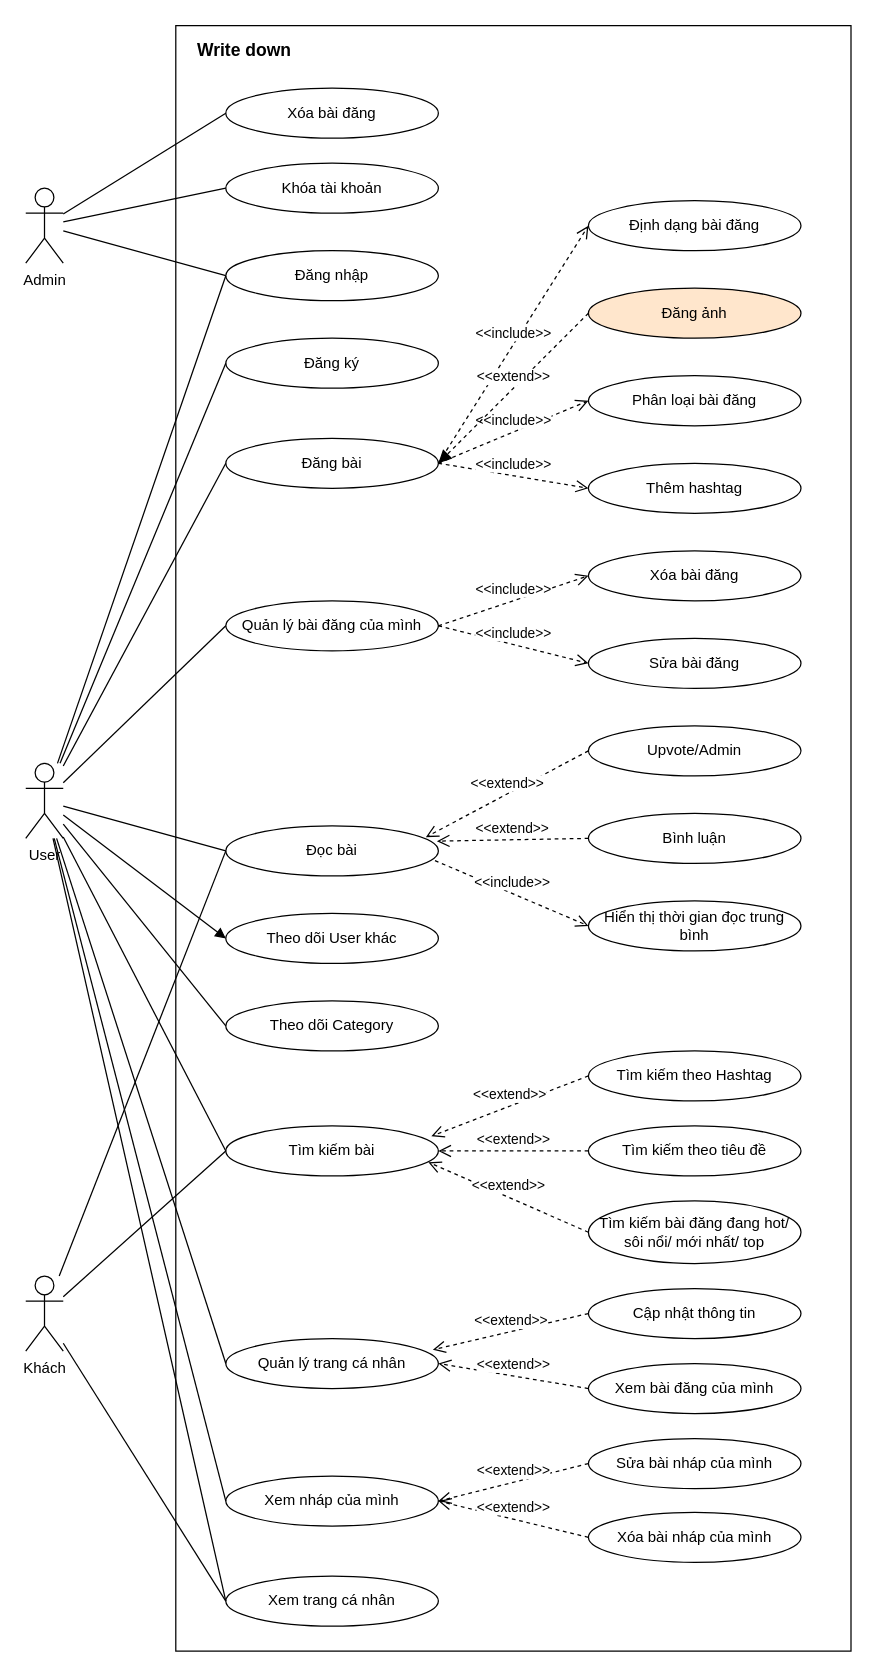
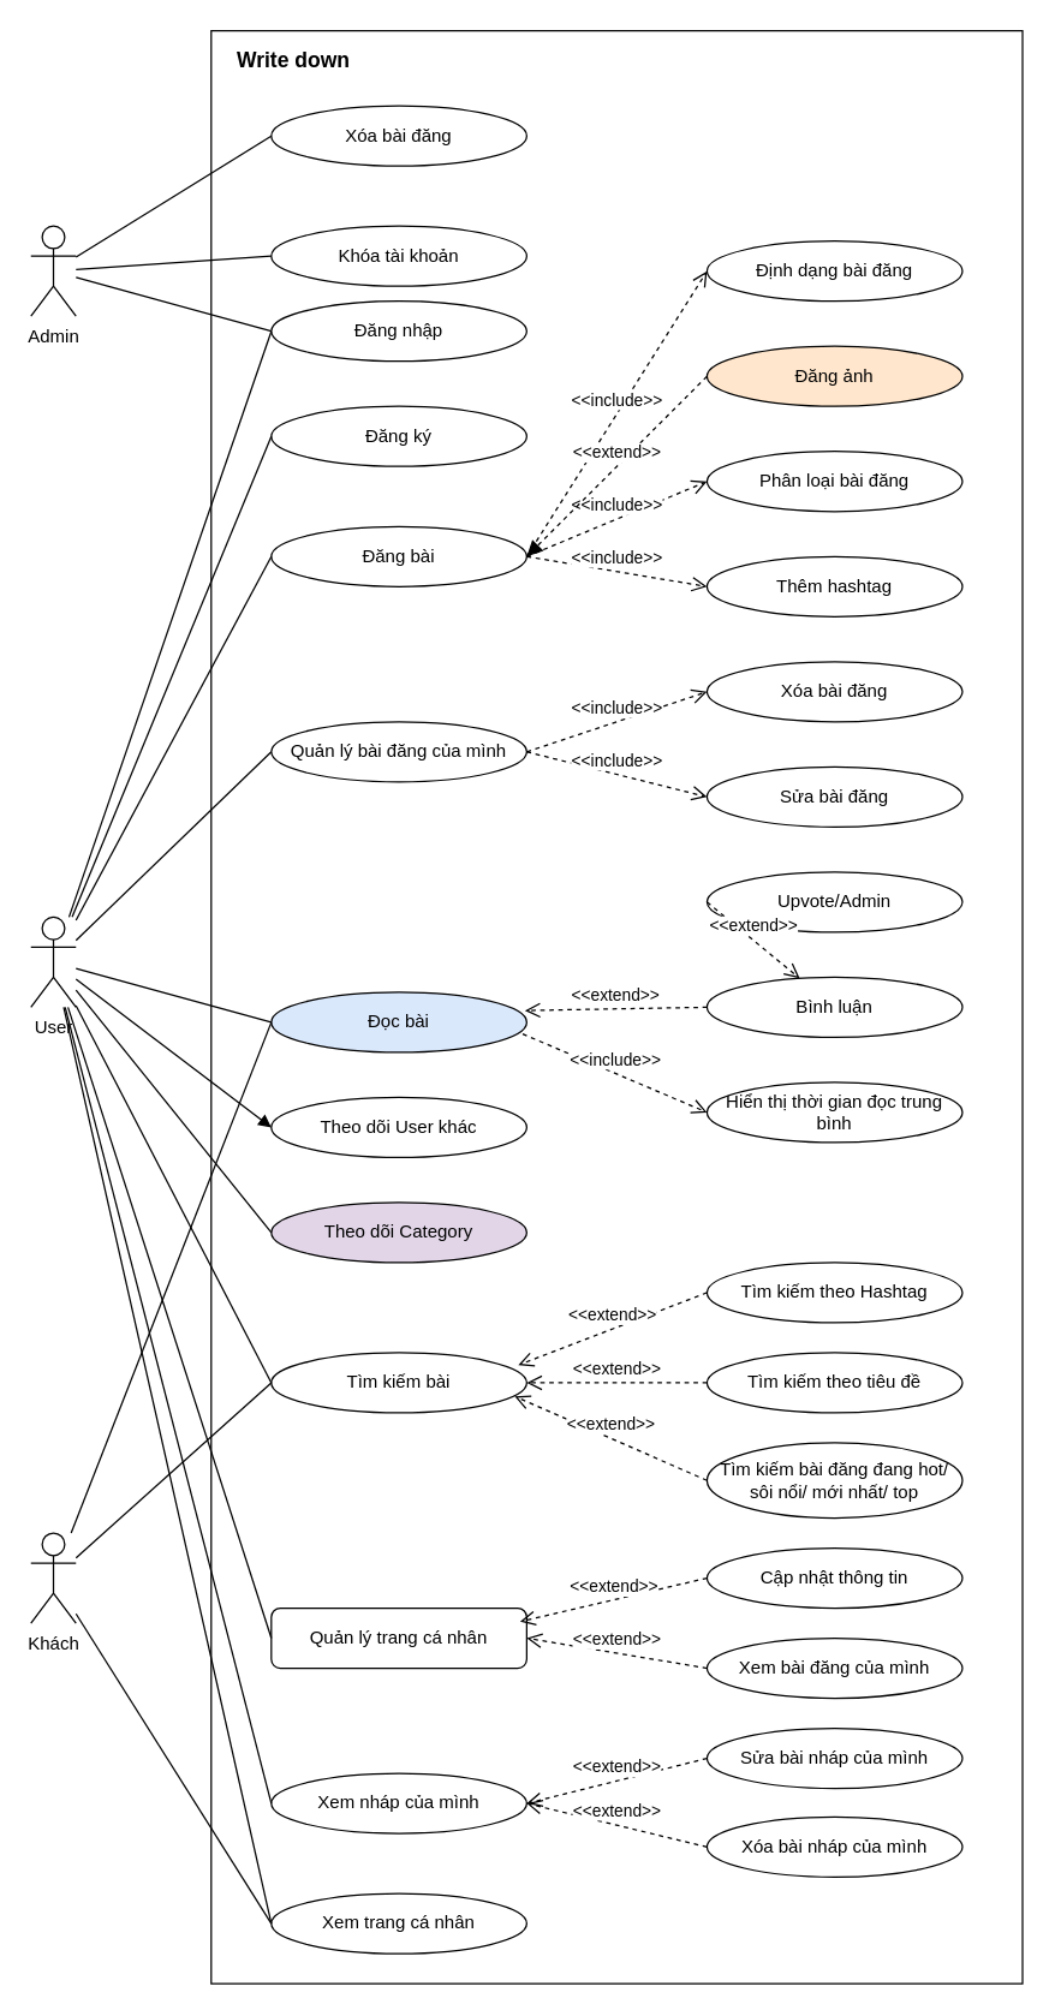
  <mxCell id="0" />
  <mxCell id="1" parent="0" />
  <mxCell id="2" value="" style="rounded=0;whiteSpace=wrap;html=1;" parent="1" vertex="1"><mxGeometry x="140" y="20" width="540" height="1300" as="geometry" /></mxCell>
  <mxCell id="3" value="Admin" style="shape=umlActor;verticalLabelPosition=bottom;verticalAlign=top;html=1;outlineConnect=0;" parent="1" vertex="1"><mxGeometry x="20" y="150" width="30" height="60" as="geometry" /></mxCell>
  <mxCell id="4" value="Xóa bài đăng" style="ellipse;whiteSpace=wrap;html=1;" parent="1" vertex="1"><mxGeometry x="180" y="70" width="170" height="40" as="geometry" /></mxCell>
- <mxCell id="5" value="Khóa tài khoản" style="ellipse;whiteSpace=wrap;html=1;" parent="1" vertex="1"><mxGeometry x="180" y="130" width="170" height="40" as="geometry" /></mxCell>
+ <mxCell id="5" value="Khóa tài khoản" style="ellipse;whiteSpace=wrap;html=1;" parent="1" vertex="1"><mxGeometry x="180" y="150" width="170" height="40" as="geometry" /></mxCell>
  <mxCell id="6" value="User" style="shape=umlActor;verticalLabelPosition=bottom;verticalAlign=top;html=1;outlineConnect=0;" parent="1" vertex="1"><mxGeometry x="20" y="610" width="30" height="60" as="geometry" /></mxCell>
  <mxCell id="7" value="Đăng ký" style="ellipse;whiteSpace=wrap;html=1;" parent="1" vertex="1"><mxGeometry x="180" y="270" width="170" height="40" as="geometry" /></mxCell>
  <mxCell id="8" value="Đăng nhập" style="ellipse;whiteSpace=wrap;html=1;" parent="1" vertex="1"><mxGeometry x="180" y="200" width="170" height="40" as="geometry" /></mxCell>
  <mxCell id="9" value="Đăng bài" style="ellipse;whiteSpace=wrap;html=1;" parent="1" vertex="1"><mxGeometry x="180" y="350" width="170" height="40" as="geometry" /></mxCell>
  <mxCell id="10" value="Định dạng bài đăng" style="ellipse;whiteSpace=wrap;html=1;" parent="1" vertex="1"><mxGeometry x="470" y="160" width="170" height="40" as="geometry" /></mxCell>
  <mxCell id="11" value="Đăng ảnh" style="ellipse;whiteSpace=wrap;html=1;fillColor=#ffe6cc;" parent="1" vertex="1"><mxGeometry x="470" y="230" width="170" height="40" as="geometry" /></mxCell>
  <mxCell id="12" value="Phân loại bài đăng" style="ellipse;whiteSpace=wrap;html=1;" parent="1" vertex="1"><mxGeometry x="470" y="300" width="170" height="40" as="geometry" /></mxCell>
  <mxCell id="13" value="Thêm hashtag" style="ellipse;whiteSpace=wrap;html=1;" parent="1" vertex="1"><mxGeometry x="470" y="370" width="170" height="40" as="geometry" /></mxCell>
  <mxCell id="14" value="&amp;lt;&amp;lt;include&amp;gt;&amp;gt;" style="html=1;verticalAlign=bottom;endArrow=open;dashed=1;endSize=8;exitX=1;exitY=0.5;exitDx=0;exitDy=0;entryX=0;entryY=0.5;entryDx=0;entryDy=0;" parent="1" source="9" edge="1" target="10"><mxGeometry relative="1" as="geometry"><mxPoint x="350" y="379.5" as="sourcePoint" /><mxPoint x="460" y="379.5" as="targetPoint" /></mxGeometry></mxCell>
  <mxCell id="15" value="&amp;lt;&amp;lt;include&amp;gt;&amp;gt;" style="html=1;verticalAlign=bottom;endArrow=open;dashed=1;endSize=8;exitX=1;exitY=0.5;exitDx=0;exitDy=0;entryX=0;entryY=0.5;entryDx=0;entryDy=0;" parent="1" source="9" target="13" edge="1"><mxGeometry relative="1" as="geometry"><mxPoint x="370" y="300" as="sourcePoint" /><mxPoint x="480" y="300" as="targetPoint" /></mxGeometry></mxCell>
  <mxCell id="16" value="&amp;lt;&amp;lt;include&amp;gt;&amp;gt;" style="html=1;verticalAlign=bottom;endArrow=open;dashed=1;endSize=8;exitX=1;exitY=0.5;exitDx=0;exitDy=0;entryX=0;entryY=0.5;entryDx=0;entryDy=0;" parent="1" source="9" target="12" edge="1"><mxGeometry relative="1" as="geometry"><mxPoint x="380" y="310" as="sourcePoint" /><mxPoint x="490" y="310" as="targetPoint" /></mxGeometry></mxCell>
  <mxCell id="17" value="&amp;lt;&amp;lt;extend&amp;gt;&amp;gt;" style="html=1;verticalAlign=bottom;endArrow=block;dashed=1;endSize=8;entryX=1;entryY=0.5;entryDx=0;entryDy=0;exitX=0;exitY=0.5;exitDx=0;exitDy=0;" parent="1" source="11" target="9" edge="1"><mxGeometry relative="1" as="geometry"><mxPoint x="470" y="340" as="sourcePoint" /><mxPoint x="360" y="340" as="targetPoint" /></mxGeometry></mxCell>
- <mxCell id="18" value="Đọc bài" style="ellipse;whiteSpace=wrap;html=1;" parent="1" vertex="1"><mxGeometry x="180" y="660" width="170" height="40" as="geometry" /></mxCell>
+ <mxCell id="18" value="Đọc bài" style="ellipse;whiteSpace=wrap;html=1;fillColor=#dae8fc;" parent="1" vertex="1"><mxGeometry x="180" y="660" width="170" height="40" as="geometry" /></mxCell>
  <mxCell id="19" value="Upvote/Admin" style="ellipse;whiteSpace=wrap;html=1;" parent="1" vertex="1"><mxGeometry x="470" y="580" width="170" height="40" as="geometry" /></mxCell>
  <mxCell id="20" value="Bình luận" style="ellipse;whiteSpace=wrap;html=1;" parent="1" vertex="1"><mxGeometry x="470" y="650" width="170" height="40" as="geometry" /></mxCell>
  <mxCell id="21" value="Hiển thị thời gian đọc trung bình" style="ellipse;whiteSpace=wrap;html=1;" parent="1" vertex="1"><mxGeometry x="470" y="720" width="170" height="40" as="geometry" /></mxCell>
- <mxCell id="22" value="&amp;lt;&amp;lt;extend&amp;gt;&amp;gt;" style="html=1;verticalAlign=bottom;endArrow=open;dashed=1;endSize=8;entryX=0.941;entryY=0.225;entryDx=0;entryDy=0;exitX=0;exitY=0.5;exitDx=0;exitDy=0;entryPerimeter=0;" parent="1" source="19" target="18" edge="1"><mxGeometry relative="1" as="geometry"><mxPoint x="470" y="440" as="sourcePoint" /><mxPoint x="360" y="460" as="targetPoint" /></mxGeometry></mxCell>
+ <mxCell id="22" value="&amp;lt;&amp;lt;extend&amp;gt;&amp;gt;" style="html=1;verticalAlign=bottom;endArrow=open;dashed=1;endSize=8;exitX=0;exitY=0.5;exitDx=0;exitDy=0;" parent="1" source="19" target="20" edge="1"><mxGeometry relative="1" as="geometry"><mxPoint x="470" y="440" as="sourcePoint" /><mxPoint x="360" y="460" as="targetPoint" /></mxGeometry></mxCell>
  <mxCell id="23" value="&amp;lt;&amp;lt;extend&amp;gt;&amp;gt;" style="html=1;verticalAlign=bottom;endArrow=open;dashed=1;endSize=8;entryX=0.993;entryY=0.305;entryDx=0;entryDy=0;exitX=0;exitY=0.5;exitDx=0;exitDy=0;entryPerimeter=0;" parent="1" source="20" target="18" edge="1"><mxGeometry relative="1" as="geometry"><mxPoint x="450" y="650" as="sourcePoint" /><mxPoint x="350" y="650" as="targetPoint" /></mxGeometry></mxCell>
  <mxCell id="24" value="&amp;lt;&amp;lt;include&amp;gt;&amp;gt;" style="html=1;verticalAlign=bottom;endArrow=open;dashed=1;endSize=8;exitX=0.984;exitY=0.695;exitDx=0;exitDy=0;entryX=0;entryY=0.5;entryDx=0;entryDy=0;exitPerimeter=0;" parent="1" source="18" target="21" edge="1"><mxGeometry relative="1" as="geometry"><mxPoint x="360" y="460" as="sourcePoint" /><mxPoint x="470" y="540" as="targetPoint" /></mxGeometry></mxCell>
  <mxCell id="25" value="Tìm kiếm bài" style="ellipse;whiteSpace=wrap;html=1;" parent="1" vertex="1"><mxGeometry x="180" y="900" width="170" height="40" as="geometry" /></mxCell>
  <mxCell id="26" value="Tìm kiếm theo Hashtag" style="ellipse;whiteSpace=wrap;html=1;" parent="1" vertex="1"><mxGeometry x="470" y="840" width="170" height="40" as="geometry" /></mxCell>
  <mxCell id="27" value="Tìm kiếm theo tiêu đề" style="ellipse;whiteSpace=wrap;html=1;" parent="1" vertex="1"><mxGeometry x="470" y="900" width="170" height="40" as="geometry" /></mxCell>
  <mxCell id="28" value="Tìm kiếm bài đăng đang hot/ sôi nổi/ mới nhất/ top" style="ellipse;whiteSpace=wrap;html=1;" parent="1" vertex="1"><mxGeometry x="470" y="960" width="170" height="50" as="geometry" /></mxCell>
  <mxCell id="29" value="&amp;lt;&amp;lt;extend&amp;gt;&amp;gt;" style="html=1;verticalAlign=bottom;endArrow=open;dashed=1;endSize=8;exitX=0;exitY=0.5;exitDx=0;exitDy=0;entryX=0.967;entryY=0.205;entryDx=0;entryDy=0;entryPerimeter=0;" parent="1" source="26" target="25" edge="1"><mxGeometry relative="1" as="geometry"><mxPoint x="470" y="790" as="sourcePoint" /><mxPoint x="330" y="810" as="targetPoint" /></mxGeometry></mxCell>
  <mxCell id="30" value="&amp;lt;&amp;lt;extend&amp;gt;&amp;gt;" style="html=1;verticalAlign=bottom;endArrow=open;dashed=1;endSize=8;entryX=1;entryY=0.5;entryDx=0;entryDy=0;exitX=0;exitY=0.5;exitDx=0;exitDy=0;" parent="1" source="27" target="25" edge="1"><mxGeometry relative="1" as="geometry"><mxPoint x="490" y="810" as="sourcePoint" /><mxPoint x="372.35" y="721.8" as="targetPoint" /></mxGeometry></mxCell>
  <mxCell id="31" value="&amp;lt;&amp;lt;extend&amp;gt;&amp;gt;" style="html=1;verticalAlign=bottom;endArrow=open;dashed=1;endSize=8;entryX=0.953;entryY=0.725;entryDx=0;entryDy=0;exitX=0;exitY=0.5;exitDx=0;exitDy=0;entryPerimeter=0;" parent="1" source="28" target="25" edge="1"><mxGeometry relative="1" as="geometry"><mxPoint x="500" y="820" as="sourcePoint" /><mxPoint x="382.35" y="731.8" as="targetPoint" /></mxGeometry></mxCell>
- <mxCell id="32" value="Quản lý trang cá nhân" style="ellipse;whiteSpace=wrap;html=1;" parent="1" vertex="1"><mxGeometry x="180" y="1070" width="170" height="40" as="geometry" /></mxCell>
+ <mxCell id="32" value="Quản lý trang cá nhân" style="whiteSpace=wrap;html=1;rounded=1;" parent="1" vertex="1"><mxGeometry x="180" y="1070" width="170" height="40" as="geometry" /></mxCell>
  <mxCell id="33" value="Cập nhật thông tin" style="ellipse;whiteSpace=wrap;html=1;" parent="1" vertex="1"><mxGeometry x="470" y="1030" width="170" height="40" as="geometry" /></mxCell>
  <mxCell id="34" value="Xem bài đăng của mình" style="ellipse;whiteSpace=wrap;html=1;" parent="1" vertex="1"><mxGeometry x="470" y="1090" width="170" height="40" as="geometry" /></mxCell>
  <mxCell id="35" value="Xem nháp của mình" style="ellipse;whiteSpace=wrap;html=1;" parent="1" vertex="1"><mxGeometry x="180" y="1180" width="170" height="40" as="geometry" /></mxCell>
  <mxCell id="36" value="Sửa bài nháp của mình" style="ellipse;whiteSpace=wrap;html=1;" parent="1" vertex="1"><mxGeometry x="470" y="1150" width="170" height="40" as="geometry" /></mxCell>
  <mxCell id="37" value="&amp;lt;&amp;lt;extend&amp;gt;&amp;gt;" style="html=1;verticalAlign=bottom;endArrow=open;dashed=1;endSize=8;entryX=0.974;entryY=0.225;entryDx=0;entryDy=0;exitX=0;exitY=0.5;exitDx=0;exitDy=0;entryPerimeter=0;" parent="1" source="33" target="32" edge="1"><mxGeometry relative="1" as="geometry"><mxPoint x="470" y="995" as="sourcePoint" /><mxPoint x="352.01" y="929" as="targetPoint" /></mxGeometry></mxCell>
  <mxCell id="38" value="&amp;lt;&amp;lt;extend&amp;gt;&amp;gt;" style="html=1;verticalAlign=bottom;endArrow=open;dashed=1;endSize=8;entryX=1;entryY=0.5;entryDx=0;entryDy=0;exitX=0;exitY=0.5;exitDx=0;exitDy=0;" parent="1" source="34" target="32" edge="1"><mxGeometry relative="1" as="geometry"><mxPoint x="480" y="1005" as="sourcePoint" /><mxPoint x="362.01" y="939" as="targetPoint" /></mxGeometry></mxCell>
  <mxCell id="39" value="&amp;lt;&amp;lt;extend&amp;gt;&amp;gt;" style="html=1;verticalAlign=bottom;endArrow=open;dashed=1;endSize=8;entryX=1;entryY=0.5;entryDx=0;entryDy=0;exitX=0;exitY=0.5;exitDx=0;exitDy=0;" parent="1" source="36" target="35" edge="1"><mxGeometry relative="1" as="geometry"><mxPoint x="500" y="1025" as="sourcePoint" /><mxPoint x="382.01" y="959" as="targetPoint" /></mxGeometry></mxCell>
  <mxCell id="40" value="" style="endArrow=none;html=1;entryX=0;entryY=0.5;entryDx=0;entryDy=0;" parent="1" source="3" target="4" edge="1"><mxGeometry width="50" height="50" relative="1" as="geometry"><mxPoint x="60" y="193.793" as="sourcePoint" /><mxPoint x="190" y="140" as="targetPoint" /></mxGeometry></mxCell>
  <mxCell id="41" value="" style="endArrow=none;html=1;entryX=0;entryY=0.5;entryDx=0;entryDy=0;" parent="1" source="3" target="5" edge="1"><mxGeometry width="50" height="50" relative="1" as="geometry"><mxPoint x="70" y="203.793" as="sourcePoint" /><mxPoint x="200" y="150" as="targetPoint" /></mxGeometry></mxCell>
  <mxCell id="42" value="" style="endArrow=none;html=1;entryX=0;entryY=0.5;entryDx=0;entryDy=0;" parent="1" source="6" target="7" edge="1"><mxGeometry width="50" height="50" relative="1" as="geometry"><mxPoint x="80" y="213.793" as="sourcePoint" /><mxPoint x="210" y="160" as="targetPoint" /></mxGeometry></mxCell>
  <mxCell id="43" value="" style="endArrow=none;html=1;entryX=0;entryY=0.5;entryDx=0;entryDy=0;" parent="1" source="6" target="8" edge="1"><mxGeometry width="50" height="50" relative="1" as="geometry"><mxPoint x="60" y="361.724" as="sourcePoint" /><mxPoint x="190" y="290" as="targetPoint" /></mxGeometry></mxCell>
  <mxCell id="44" value="" style="endArrow=none;html=1;entryX=0;entryY=0.5;entryDx=0;entryDy=0;" parent="1" source="6" target="9" edge="1"><mxGeometry width="50" height="50" relative="1" as="geometry"><mxPoint x="70" y="371.724" as="sourcePoint" /><mxPoint x="200" y="300" as="targetPoint" /></mxGeometry></mxCell>
  <mxCell id="45" value="" style="endArrow=none;html=1;entryX=0;entryY=0.5;entryDx=0;entryDy=0;" parent="1" source="6" target="18" edge="1"><mxGeometry width="50" height="50" relative="1" as="geometry"><mxPoint x="80" y="381.724" as="sourcePoint" /><mxPoint x="210" y="310" as="targetPoint" /></mxGeometry></mxCell>
  <mxCell id="46" value="" style="endArrow=none;html=1;entryX=0;entryY=0.5;entryDx=0;entryDy=0;" parent="1" source="6" target="25" edge="1"><mxGeometry width="50" height="50" relative="1" as="geometry"><mxPoint x="90" y="391.724" as="sourcePoint" /><mxPoint x="220" y="320" as="targetPoint" /></mxGeometry></mxCell>
  <mxCell id="47" value="" style="endArrow=none;html=1;exitX=0;exitY=0.5;exitDx=0;exitDy=0;" parent="1" source="32" target="6" edge="1"><mxGeometry width="50" height="50" relative="1" as="geometry"><mxPoint x="320" y="940" as="sourcePoint" /><mxPoint x="370" y="890" as="targetPoint" /></mxGeometry></mxCell>
  <mxCell id="48" value="Write down" style="text;html=1;strokeColor=none;fillColor=none;align=center;verticalAlign=middle;whiteSpace=wrap;rounded=0;fontStyle=1;fontSize=14;" parent="1" vertex="1"><mxGeometry x="150" y="30" width="90" height="20" as="geometry" /></mxCell>
  <mxCell id="49" value="" style="endArrow=none;html=1;entryX=0;entryY=0.5;entryDx=0;entryDy=0;" parent="1" source="3" target="8" edge="1"><mxGeometry width="50" height="50" relative="1" as="geometry"><mxPoint x="370" y="350" as="sourcePoint" /><mxPoint x="420" y="300" as="targetPoint" /></mxGeometry></mxCell>
  <mxCell id="50" value="Quản lý bài đăng của mình" style="ellipse;whiteSpace=wrap;html=1;" vertex="1" parent="1"><mxGeometry x="180" y="480" width="170" height="40" as="geometry" /></mxCell>
  <mxCell id="51" value="" style="endArrow=none;html=1;entryX=0;entryY=0.5;entryDx=0;entryDy=0;" edge="1" parent="1" source="6" target="50"><mxGeometry width="50" height="50" relative="1" as="geometry"><mxPoint x="120" y="630" as="sourcePoint" /><mxPoint x="300" y="570" as="targetPoint" /></mxGeometry></mxCell>
  <mxCell id="52" value="Xóa bài đăng" style="ellipse;whiteSpace=wrap;html=1;" vertex="1" parent="1"><mxGeometry x="470" y="440" width="170" height="40" as="geometry" /></mxCell>
  <mxCell id="53" value="Sửa bài đăng" style="ellipse;whiteSpace=wrap;html=1;" vertex="1" parent="1"><mxGeometry x="470" y="510" width="170" height="40" as="geometry" /></mxCell>
  <mxCell id="54" value="&amp;lt;&amp;lt;include&amp;gt;&amp;gt;" style="html=1;verticalAlign=bottom;endArrow=open;dashed=1;endSize=8;exitX=1;exitY=0.5;exitDx=0;exitDy=0;entryX=0;entryY=0.5;entryDx=0;entryDy=0;" edge="1" parent="1" source="50" target="52"><mxGeometry relative="1" as="geometry"><mxPoint x="360" y="380" as="sourcePoint" /><mxPoint x="530" y="420" as="targetPoint" /></mxGeometry></mxCell>
  <mxCell id="55" value="&amp;lt;&amp;lt;include&amp;gt;&amp;gt;" style="html=1;verticalAlign=bottom;endArrow=open;dashed=1;endSize=8;exitX=1;exitY=0.5;exitDx=0;exitDy=0;entryX=0;entryY=0.5;entryDx=0;entryDy=0;" edge="1" parent="1" source="50" target="53"><mxGeometry relative="1" as="geometry"><mxPoint x="360" y="510" as="sourcePoint" /><mxPoint x="450" y="470" as="targetPoint" /></mxGeometry></mxCell>
  <mxCell id="56" value="" style="endArrow=none;html=1;exitX=0;exitY=0.5;exitDx=0;exitDy=0;" edge="1" parent="1" source="35" target="6"><mxGeometry width="50" height="50" relative="1" as="geometry"><mxPoint x="190" y="1100" as="sourcePoint" /><mxPoint x="54.667" y="680" as="targetPoint" /></mxGeometry></mxCell>
  <mxCell id="57" value="Xóa bài nháp của mình" style="ellipse;whiteSpace=wrap;html=1;" vertex="1" parent="1"><mxGeometry x="470" y="1209" width="170" height="40" as="geometry" /></mxCell>
  <mxCell id="58" value="&amp;lt;&amp;lt;extend&amp;gt;&amp;gt;" style="html=1;verticalAlign=bottom;endArrow=open;dashed=1;endSize=8;entryX=1;entryY=0.5;entryDx=0;entryDy=0;exitX=0;exitY=0.5;exitDx=0;exitDy=0;" edge="1" parent="1" source="57" target="35"><mxGeometry relative="1" as="geometry"><mxPoint x="480" y="1210" as="sourcePoint" /><mxPoint x="360" y="1210" as="targetPoint" /></mxGeometry></mxCell>
  <mxCell id="59" value="Khách" style="shape=umlActor;verticalLabelPosition=bottom;verticalAlign=top;html=1;outlineConnect=0;" vertex="1" parent="1"><mxGeometry x="20" y="1020" width="30" height="60" as="geometry" /></mxCell>
  <mxCell id="60" value="" style="endArrow=none;html=1;entryX=0;entryY=0.5;entryDx=0;entryDy=0;" edge="1" parent="1" source="59" target="25"><mxGeometry width="50" height="50" relative="1" as="geometry"><mxPoint x="300" y="1060" as="sourcePoint" /><mxPoint x="350" y="1010" as="targetPoint" /></mxGeometry></mxCell>
  <mxCell id="61" value="" style="endArrow=none;html=1;entryX=0;entryY=0.5;entryDx=0;entryDy=0;" edge="1" parent="1" source="59" target="18"><mxGeometry width="50" height="50" relative="1" as="geometry"><mxPoint x="60" y="1000.69" as="sourcePoint" /><mxPoint x="190" y="920" as="targetPoint" /></mxGeometry></mxCell>
  <mxCell id="62" value="Xem trang cá nhân" style="ellipse;whiteSpace=wrap;html=1;" vertex="1" parent="1"><mxGeometry x="180" y="1260" width="170" height="40" as="geometry" /></mxCell>
  <mxCell id="63" value="" style="endArrow=none;html=1;entryX=0;entryY=0.5;entryDx=0;entryDy=0;" edge="1" parent="1" source="59" target="62"><mxGeometry width="50" height="50" relative="1" as="geometry"><mxPoint x="60" y="1000.69" as="sourcePoint" /><mxPoint x="190" y="920" as="targetPoint" /></mxGeometry></mxCell>
  <mxCell id="64" value="Theo dõi User khác" style="ellipse;whiteSpace=wrap;html=1;" vertex="1" parent="1"><mxGeometry x="180" y="730" width="170" height="40" as="geometry" /></mxCell>
- <mxCell id="65" value="Theo dõi Category" style="ellipse;whiteSpace=wrap;html=1;" vertex="1" parent="1"><mxGeometry x="180" y="800" width="170" height="40" as="geometry" /></mxCell>
+ <mxCell id="65" value="Theo dõi Category" style="ellipse;whiteSpace=wrap;html=1;fillColor=#e1d5e7;" vertex="1" parent="1"><mxGeometry x="180" y="800" width="170" height="40" as="geometry" /></mxCell>
  <mxCell id="66" value="" style="endArrow=block;html=1;entryX=0;entryY=0.5;entryDx=0;entryDy=0;" edge="1" parent="1" source="6" target="64"><mxGeometry width="50" height="50" relative="1" as="geometry"><mxPoint x="280" y="650" as="sourcePoint" /><mxPoint x="330" y="600" as="targetPoint" /></mxGeometry></mxCell>
  <mxCell id="67" value="" style="endArrow=none;html=1;entryX=0;entryY=0.5;entryDx=0;entryDy=0;" edge="1" parent="1" source="6" target="65"><mxGeometry width="50" height="50" relative="1" as="geometry"><mxPoint x="280" y="650" as="sourcePoint" /><mxPoint x="330" y="600" as="targetPoint" /></mxGeometry></mxCell>
  <mxCell id="68" value="" style="endArrow=none;html=1;entryX=0;entryY=0.5;entryDx=0;entryDy=0;" edge="1" parent="1" source="6" target="62"><mxGeometry width="50" height="50" relative="1" as="geometry"><mxPoint x="280" y="930" as="sourcePoint" /><mxPoint x="330" y="880" as="targetPoint" /></mxGeometry></mxCell>
